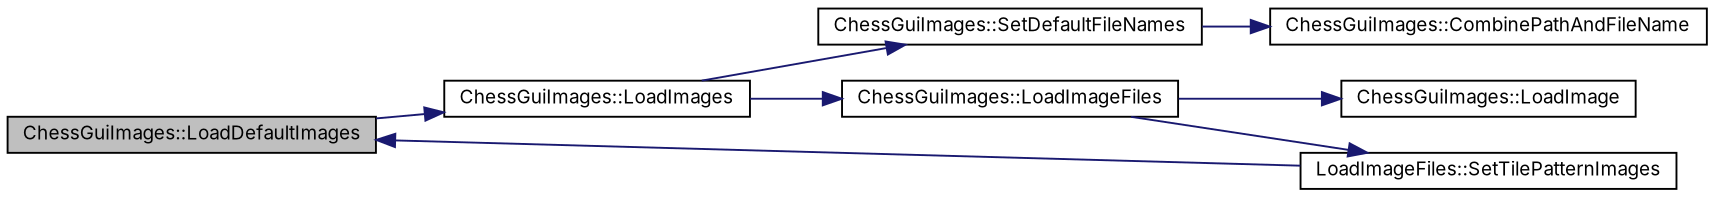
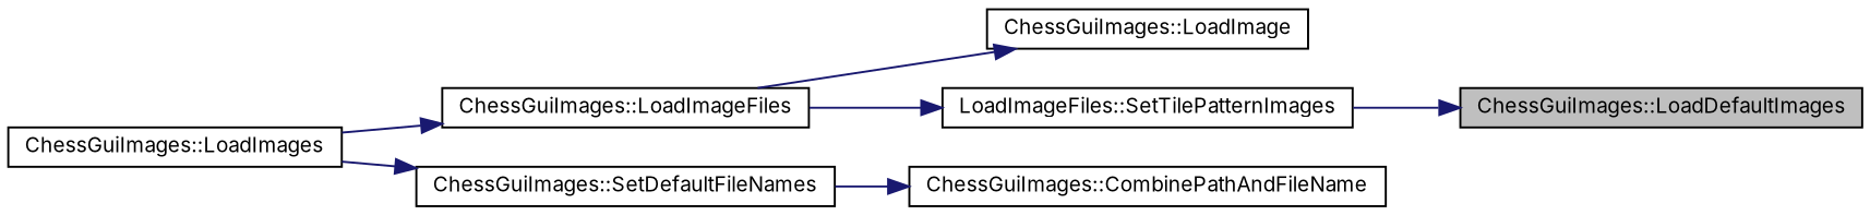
  digraph {
    fontname=Inter
    rankdir=LR
    node [color=black fontname=Inter fontsize=10 shape=record]
    edge [color=midnightblue fontname=Inter fontsize=10 labelfontname=Helvetica labelfontsize=10 style=solid]
    n1 [fillcolor=grey75 fontcolor=black height=0.2 label="ChessGuiImages::LoadDefaultImages" style=filled width=0.4]
    n2 [height=0.2 label="ChessGuiImages::LoadImages" width=0.4]
    n3 [height=0.2 label="ChessGuiImages::LoadImageFiles" width=0.4]
    n4 [height=0.2 label="ChessGuiImages::SetDefaultFileNames" width=0.4]
    n5 [height=0.2 label="ChessGuiImages::CombinePathAndFileName" width=0.4]
    n6 [height=0.2 label="ChessGuiImages::LoadImage" width=0.4]
    n7 [height=0.2 label="LoadImageFiles::SetTilePatternImages" width=0.4]
-   n1 -> n2
    n2 -> n3
    n2 -> n4
    n3 -> n6
    n3 -> n7
    n4 -> n5
    n7 -> n1
  }
